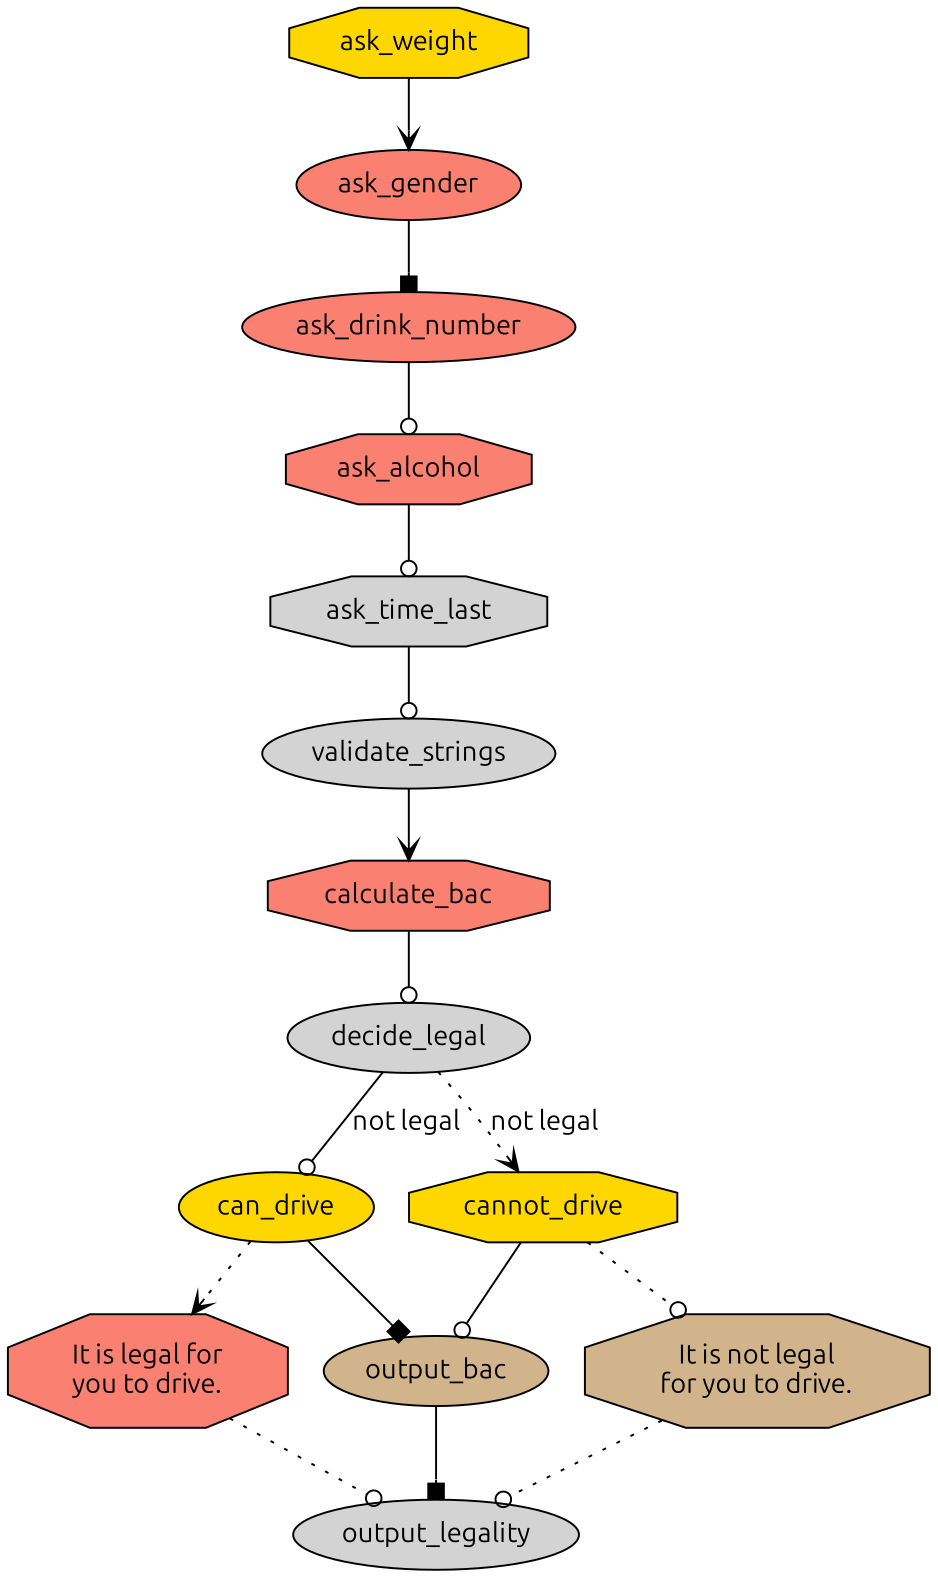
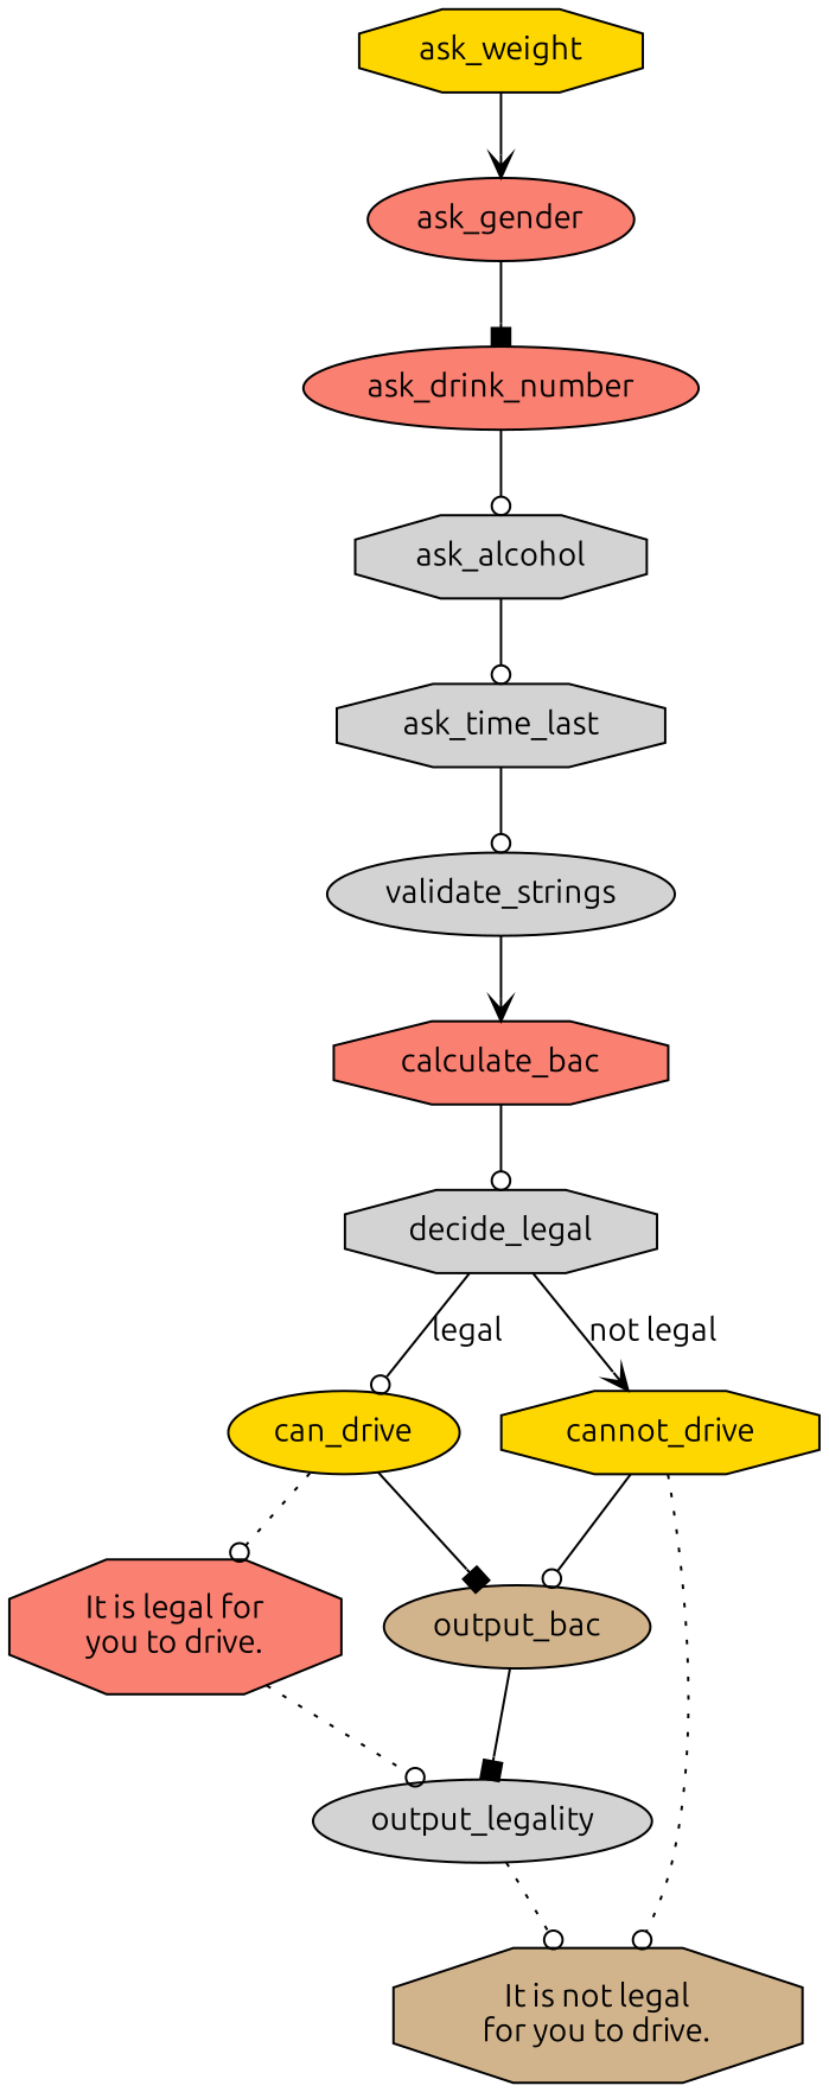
  digraph {
    fontname=Ubuntu
    node [fillcolor=lightgrey fontname=Ubuntu shape=octagon style=filled]
    edge [arrowhead=odot fontname=Ubuntu]
    ask_weight [fillcolor=gold]
    ask_gender [fillcolor=salmon shape=ellipse]
    ask_drink_number [fillcolor=salmon shape=ellipse]
-   ask_alcohol [fillcolor=salmon]
+   ask_alcohol
    ask_time_last
    validate_strings [shape=ellipse]
    calculate_bac [fillcolor=salmon]
    can_drive [fillcolor=gold shape=ellipse]
    output_bac [fillcolor=tan shape=ellipse]
    n10 [fillcolor=salmon label="It is legal for\nyou to drive."]
    output_legality [shape=ellipse]
    cannot_drive [fillcolor=gold]
    n13 [fillcolor=tan label="It is not legal\nfor you to drive."]
-   decide_legal [shape=ellipse]
+   decide_legal
    ask_weight -> ask_gender [arrowhead=vee]
    ask_gender -> ask_drink_number [arrowhead=box]
    ask_drink_number -> ask_alcohol
    ask_alcohol -> ask_time_last
    ask_time_last -> validate_strings
    validate_strings -> calculate_bac [arrowhead=vee]
    calculate_bac -> decide_legal
    can_drive -> output_bac [arrowhead=box]
-   can_drive -> n10 [arrowhead=vee style=dotted]
+   can_drive -> n10 [style=dotted]
    output_bac -> output_legality [arrowhead=box]
    n10 -> output_legality [style=dotted]
    cannot_drive -> output_bac
    cannot_drive -> n13 [style=dotted]
-   n13 -> output_legality [style=dotted]
-   decide_legal -> can_drive [label="not legal"]
-   decide_legal -> cannot_drive [arrowhead=vee label="not legal" style=dotted]
+   output_legality -> n13 [style=dotted]
+   decide_legal -> can_drive [label=legal]
+   decide_legal -> cannot_drive [arrowhead=vee label="not legal"]
  }
